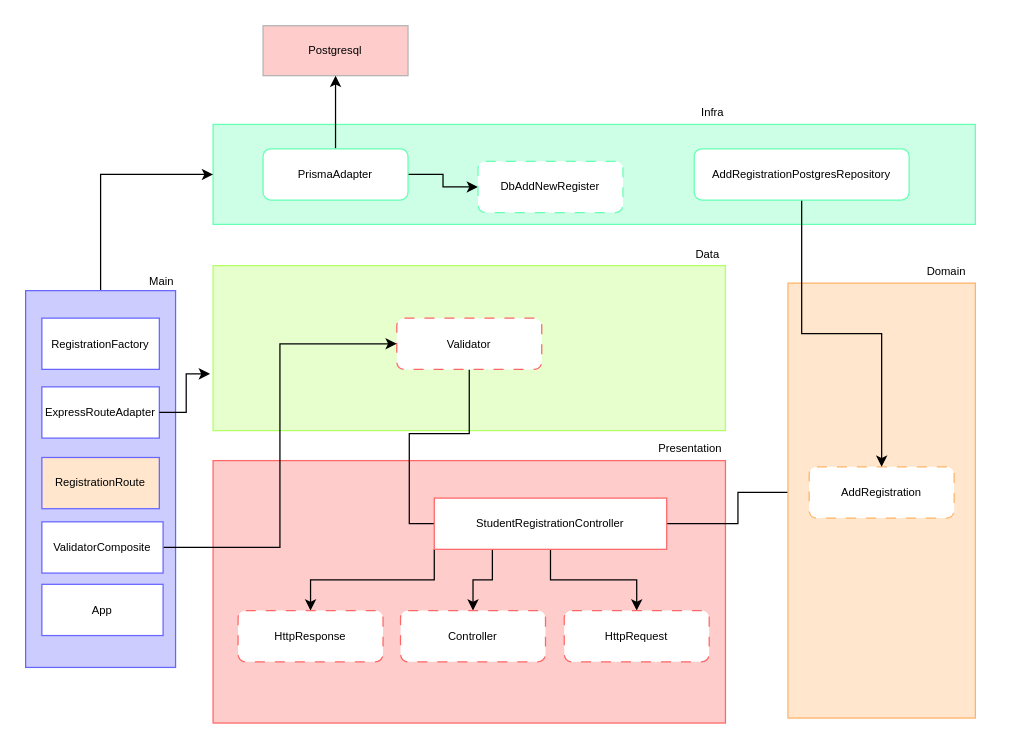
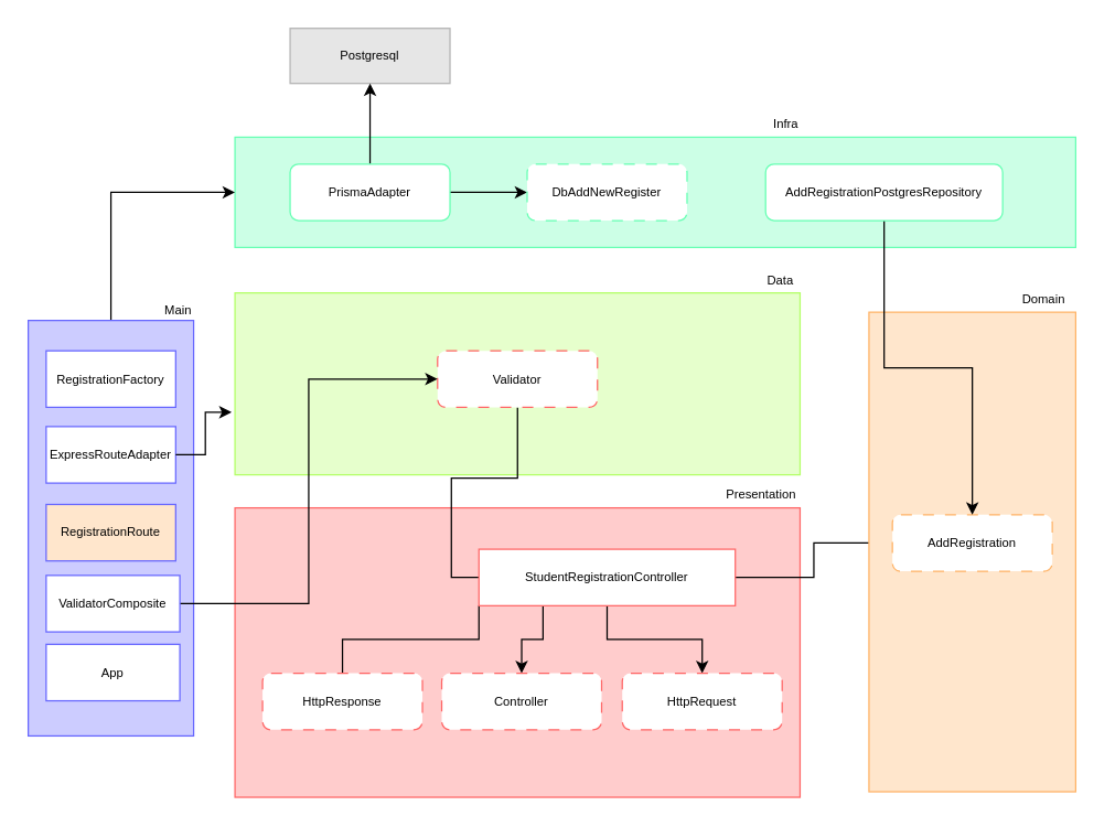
  <mxCell id="0" />
  <mxCell id="1" parent="0" />
  <mxCell id="2" value="" style="rounded=0;whiteSpace=wrap;html=1;fillColor=#E6FFCC;strokeColor=#B3FF66;" parent="1" vertex="1"><mxGeometry x="170" y="212" width="410" height="132" as="geometry" /></mxCell>
  <mxCell id="3" value="" style="rounded=0;whiteSpace=wrap;html=1;fillColor=#FFCCCC;strokeColor=#FF6666;" parent="1" vertex="1"><mxGeometry x="170" y="368" width="410" height="210" as="geometry" /></mxCell>
  <mxCell id="4" value="Presentation" style="text;html=1;align=center;verticalAlign=middle;whiteSpace=wrap;rounded=0;fontSize=9;" parent="1" vertex="1"><mxGeometry x="522" y="344" width="60" height="30" as="geometry" /></mxCell>
  <mxCell id="5" style="edgeStyle=orthogonalEdgeStyle;rounded=0;orthogonalLoop=1;jettySize=auto;html=1;exitX=0.5;exitY=1;exitDx=0;exitDy=0;entryX=0.5;entryY=0;entryDx=0;entryDy=0;" parent="1" source="10" target="11" edge="1"><mxGeometry relative="1" as="geometry" /></mxCell>
  <mxCell id="6" style="edgeStyle=orthogonalEdgeStyle;rounded=0;orthogonalLoop=1;jettySize=auto;html=1;exitX=0.25;exitY=1;exitDx=0;exitDy=0;" parent="1" source="10" target="12" edge="1"><mxGeometry relative="1" as="geometry" /></mxCell>
  <mxCell id="7" style="edgeStyle=orthogonalEdgeStyle;rounded=0;orthogonalLoop=1;jettySize=auto;html=1;exitX=1;exitY=0.5;exitDx=0;exitDy=0;entryX=0;entryY=0.5;entryDx=0;entryDy=0;" parent="1" source="10" target="15" edge="1"><mxGeometry relative="1" as="geometry" /></mxCell>
  <mxCell id="8" style="edgeStyle=orthogonalEdgeStyle;rounded=0;orthogonalLoop=1;jettySize=auto;html=1;exitX=0;exitY=0.5;exitDx=0;exitDy=0;endArrow=none;" parent="1" source="10" target="18" edge="1"><mxGeometry relative="1" as="geometry" /></mxCell>
- <mxCell id="9" style="edgeStyle=orthogonalEdgeStyle;rounded=0;orthogonalLoop=1;jettySize=auto;html=1;exitX=0;exitY=1;exitDx=0;exitDy=0;" parent="1" source="10" target="17" edge="1"><mxGeometry relative="1" as="geometry" /></mxCell>
+ <mxCell id="9" style="edgeStyle=orthogonalEdgeStyle;rounded=0;orthogonalLoop=1;jettySize=auto;html=1;exitX=0;exitY=1;exitDx=0;exitDy=0;endArrow=none;" parent="1" source="10" target="17" edge="1"><mxGeometry relative="1" as="geometry" /></mxCell>
  <mxCell id="10" value="StudentRegistrationController" style="rounded=0;whiteSpace=wrap;html=1;strokeColor=#FF6666;fontSize=9;" parent="1" vertex="1"><mxGeometry x="347" y="398" width="186" height="41" as="geometry" /></mxCell>
  <mxCell id="11" value="HttpRequest" style="rounded=1;whiteSpace=wrap;html=1;strokeColor=#FF6666;dashed=1;dashPattern=8 8;fontSize=9;" parent="1" vertex="1"><mxGeometry x="451" y="488" width="116" height="41" as="geometry" /></mxCell>
  <mxCell id="12" value="Controller" style="rounded=1;whiteSpace=wrap;html=1;strokeColor=#FF6666;dashed=1;dashPattern=8 8;fontSize=9;" parent="1" vertex="1"><mxGeometry x="320" y="488" width="116" height="41" as="geometry" /></mxCell>
  <mxCell id="13" value="" style="rounded=0;whiteSpace=wrap;html=1;fillColor=#FFE6CC;strokeColor=#FFB366;" parent="1" vertex="1"><mxGeometry x="630" y="226" width="150" height="348" as="geometry" /></mxCell>
  <mxCell id="14" value="Domain" style="text;html=1;align=center;verticalAlign=middle;whiteSpace=wrap;rounded=0;fontSize=9;" parent="1" vertex="1"><mxGeometry x="727" y="202" width="60" height="30" as="geometry" /></mxCell>
  <mxCell id="15" value="AddRegistration" style="rounded=1;whiteSpace=wrap;html=1;strokeColor=#FFB366;dashed=1;dashPattern=8 8;fontSize=9;" parent="1" vertex="1"><mxGeometry x="647" y="373" width="116" height="41" as="geometry" /></mxCell>
  <mxCell id="16" style="edgeStyle=orthogonalEdgeStyle;rounded=0;orthogonalLoop=1;jettySize=auto;html=1;exitX=0.5;exitY=1;exitDx=0;exitDy=0;" parent="1" source="15" target="15" edge="1"><mxGeometry relative="1" as="geometry" /></mxCell>
  <mxCell id="17" value="HttpResponse" style="rounded=1;whiteSpace=wrap;html=1;strokeColor=#FF6666;dashed=1;dashPattern=8 8;fontSize=9;" parent="1" vertex="1"><mxGeometry x="190" y="488" width="116" height="41" as="geometry" /></mxCell>
  <mxCell id="18" value="Validator" style="rounded=1;whiteSpace=wrap;html=1;strokeColor=#FF6666;dashed=1;dashPattern=8 8;fontSize=9;" parent="1" vertex="1"><mxGeometry x="317" y="254" width="116" height="41" as="geometry" /></mxCell>
  <mxCell id="19" value="Data" style="text;html=1;align=center;verticalAlign=middle;whiteSpace=wrap;rounded=0;fontSize=9;" parent="1" vertex="1"><mxGeometry x="536" y="188" width="60" height="30" as="geometry" /></mxCell>
  <mxCell id="20" value="" style="rounded=0;whiteSpace=wrap;html=1;fillColor=#CCFFE6;strokeColor=#66FFB3;" parent="1" vertex="1"><mxGeometry x="170" y="99" width="610" height="80" as="geometry" /></mxCell>
  <mxCell id="21" value="Infra" style="text;html=1;align=center;verticalAlign=middle;whiteSpace=wrap;rounded=0;fontSize=9;" parent="1" vertex="1"><mxGeometry x="540" y="75" width="60" height="30" as="geometry" /></mxCell>
  <mxCell id="22" style="edgeStyle=orthogonalEdgeStyle;rounded=0;orthogonalLoop=1;jettySize=auto;html=1;entryX=0.5;entryY=0;entryDx=0;entryDy=0;" parent="1" edge="1"><mxGeometry relative="1" as="geometry"><mxPoint x="248" y="227" as="targetPoint" /></mxGeometry></mxCell>
  <mxCell id="23" style="edgeStyle=orthogonalEdgeStyle;rounded=0;orthogonalLoop=1;jettySize=auto;html=1;" parent="1" edge="1"><mxGeometry relative="1" as="geometry"><mxPoint x="251" y="118.5" as="sourcePoint" /></mxGeometry></mxCell>
  <mxCell id="24" style="edgeStyle=orthogonalEdgeStyle;rounded=0;orthogonalLoop=1;jettySize=auto;html=1;exitX=0.5;exitY=1;exitDx=0;exitDy=0;entryX=0.5;entryY=0;entryDx=0;entryDy=0;" edge="1" parent="1" source="25" target="15"><mxGeometry relative="1" as="geometry" /></mxCell>
  <mxCell id="25" value="AddRegistrationPostgresRepository" style="rounded=1;whiteSpace=wrap;html=1;strokeColor=#66FFB3;fontSize=9;" parent="1" vertex="1"><mxGeometry x="555" y="118.5" width="172" height="41" as="geometry" /></mxCell>
- <mxCell id="26" value="Postgresql" style="rounded=0;whiteSpace=wrap;html=1;fillColor=#ffcccc;strokeColor=#B3B3B3;fontSize=9;" parent="1" vertex="1"><mxGeometry x="210" y="20" width="116" height="40" as="geometry" /></mxCell>
+ <mxCell id="26" value="Postgresql" style="rounded=0;whiteSpace=wrap;html=1;fillColor=#E6E6E6;strokeColor=#B3B3B3;fontSize=9;" parent="1" vertex="1"><mxGeometry x="210" y="20" width="116" height="40" as="geometry" /></mxCell>
  <mxCell id="27" style="edgeStyle=orthogonalEdgeStyle;rounded=0;orthogonalLoop=1;jettySize=auto;html=1;exitX=0.5;exitY=0;exitDx=0;exitDy=0;entryX=0;entryY=0.5;entryDx=0;entryDy=0;" parent="1" source="28" target="20" edge="1"><mxGeometry relative="1" as="geometry" /></mxCell>
  <mxCell id="28" value="" style="rounded=0;whiteSpace=wrap;html=1;fillColor=#CCCCFF;strokeColor=#6666FF;" parent="1" vertex="1"><mxGeometry x="20" y="232" width="120" height="301.5" as="geometry" /></mxCell>
  <mxCell id="29" value="Main" style="text;html=1;align=center;verticalAlign=middle;whiteSpace=wrap;rounded=0;fontSize=9;" parent="1" vertex="1"><mxGeometry x="99" y="210" width="60" height="30" as="geometry" /></mxCell>
  <mxCell id="30" value="RegistrationFactory" style="rounded=0;whiteSpace=wrap;html=1;strokeColor=#6666FF;fontSize=9;" parent="1" vertex="1"><mxGeometry x="33" y="254" width="94" height="41" as="geometry" /></mxCell>
  <mxCell id="31" value="ExpressRouteAdapter" style="rounded=0;whiteSpace=wrap;html=1;strokeColor=#6666FF;fontSize=9;" parent="1" vertex="1"><mxGeometry x="33" y="309" width="94" height="41" as="geometry" /></mxCell>
  <mxCell id="32" value="RegistrationRoute" style="rounded=0;whiteSpace=wrap;html=1;strokeColor=#6666FF;fontSize=9;fillColor=#ffe6cc;" parent="1" vertex="1"><mxGeometry x="33" y="365.5" width="94" height="41" as="geometry" /></mxCell>
  <mxCell id="33" style="edgeStyle=orthogonalEdgeStyle;rounded=0;orthogonalLoop=1;jettySize=auto;html=1;exitX=1;exitY=0.5;exitDx=0;exitDy=0;entryX=0;entryY=0.5;entryDx=0;entryDy=0;" parent="1" source="34" target="18" edge="1"><mxGeometry relative="1" as="geometry" /></mxCell>
  <mxCell id="34" value="ValidatorComposite" style="rounded=0;whiteSpace=wrap;html=1;strokeColor=#6666FF;fontSize=9;" parent="1" vertex="1"><mxGeometry x="33" y="417" width="97" height="41" as="geometry" /></mxCell>
  <mxCell id="35" value="App" style="rounded=0;whiteSpace=wrap;html=1;strokeColor=#6666FF;fontSize=9;" parent="1" vertex="1"><mxGeometry x="33" y="467" width="97" height="41" as="geometry" /></mxCell>
  <mxCell id="36" style="edgeStyle=orthogonalEdgeStyle;rounded=0;orthogonalLoop=1;jettySize=auto;html=1;entryX=-0.006;entryY=0.656;entryDx=0;entryDy=0;entryPerimeter=0;" parent="1" source="31" target="2" edge="1"><mxGeometry relative="1" as="geometry" /></mxCell>
  <mxCell id="37" style="edgeStyle=orthogonalEdgeStyle;rounded=0;orthogonalLoop=1;jettySize=auto;html=1;" edge="1" parent="1" source="39" target="26"><mxGeometry relative="1" as="geometry" /></mxCell>
  <mxCell id="38" style="edgeStyle=orthogonalEdgeStyle;rounded=0;orthogonalLoop=1;jettySize=auto;html=1;entryX=0;entryY=0.5;entryDx=0;entryDy=0;" edge="1" parent="1" source="39" target="40"><mxGeometry relative="1" as="geometry" /></mxCell>
  <mxCell id="39" value="PrismaAdapter" style="rounded=1;whiteSpace=wrap;html=1;strokeColor=#66FFB3;fontSize=9;" vertex="1" parent="1"><mxGeometry x="210" y="118.5" width="116" height="41" as="geometry" /></mxCell>
- <mxCell id="40" value="DbAddNewRegister" style="rounded=1;whiteSpace=wrap;html=1;strokeColor=#66FFB3;fontSize=9;dashed=1;dashPattern=8 8;" vertex="1" parent="1"><mxGeometry x="382" y="128.5" width="116" height="41" as="geometry" /></mxCell>
+ <mxCell id="40" value="DbAddNewRegister" style="rounded=1;whiteSpace=wrap;html=1;strokeColor=#66FFB3;fontSize=9;dashed=1;dashPattern=8 8;" vertex="1" parent="1"><mxGeometry x="382" y="118.5" width="116" height="41" as="geometry" /></mxCell>
